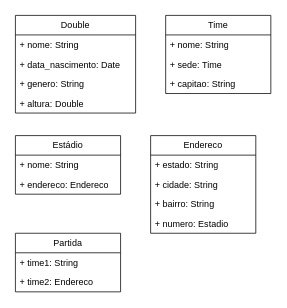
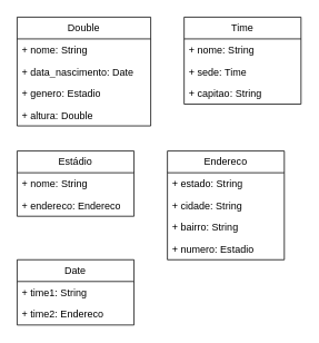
  <mxCell id="0" />
  <mxCell id="1" parent="0" />
  <mxCell id="2" value="Double" style="swimlane;fontStyle=0;childLayout=stackLayout;horizontal=1;startSize=26;fillColor=none;horizontalStack=0;resizeParent=1;resizeParentMax=0;resizeLast=0;collapsible=1;marginBottom=0;whiteSpace=wrap;html=1;" vertex="1" parent="1"><mxGeometry x="20" y="20" width="160" height="130" as="geometry" /></mxCell>
  <mxCell id="3" value="+ nome: String" style="text;strokeColor=none;fillColor=none;align=left;verticalAlign=top;spacingLeft=4;spacingRight=4;overflow=hidden;rotatable=0;points=[[0,0.5],[1,0.5]];portConstraint=eastwest;whiteSpace=wrap;html=1;" vertex="1" parent="2"><mxGeometry y="26" width="160" height="26" as="geometry" /></mxCell>
  <mxCell id="4" value="+ data_nascimento: Date" style="text;strokeColor=none;fillColor=none;align=left;verticalAlign=top;spacingLeft=4;spacingRight=4;overflow=hidden;rotatable=0;points=[[0,0.5],[1,0.5]];portConstraint=eastwest;whiteSpace=wrap;html=1;" vertex="1" parent="2"><mxGeometry y="52" width="160" height="26" as="geometry" /></mxCell>
- <mxCell id="5" value="+ genero: String" style="text;strokeColor=none;fillColor=none;align=left;verticalAlign=top;spacingLeft=4;spacingRight=4;overflow=hidden;rotatable=0;points=[[0,0.5],[1,0.5]];portConstraint=eastwest;whiteSpace=wrap;html=1;" vertex="1" parent="2"><mxGeometry y="78" width="160" height="26" as="geometry" /></mxCell>
+ <mxCell id="5" value="+ genero: Estadio" style="text;strokeColor=none;fillColor=none;align=left;verticalAlign=top;spacingLeft=4;spacingRight=4;overflow=hidden;rotatable=0;points=[[0,0.5],[1,0.5]];portConstraint=eastwest;whiteSpace=wrap;html=1;" vertex="1" parent="2"><mxGeometry y="78" width="160" height="26" as="geometry" /></mxCell>
  <mxCell id="6" value="+ altura: Double" style="text;strokeColor=none;fillColor=none;align=left;verticalAlign=top;spacingLeft=4;spacingRight=4;overflow=hidden;rotatable=0;points=[[0,0.5],[1,0.5]];portConstraint=eastwest;whiteSpace=wrap;html=1;" vertex="1" parent="2"><mxGeometry y="104" width="160" height="26" as="geometry" /></mxCell>
  <mxCell id="7" value="Time" style="swimlane;fontStyle=0;childLayout=stackLayout;horizontal=1;startSize=26;fillColor=none;horizontalStack=0;resizeParent=1;resizeParentMax=0;resizeLast=0;collapsible=1;marginBottom=0;whiteSpace=wrap;html=1;" vertex="1" parent="1"><mxGeometry x="220" y="20" width="140" height="104" as="geometry" /></mxCell>
  <mxCell id="8" value="+ nome: String" style="text;strokeColor=none;fillColor=none;align=left;verticalAlign=top;spacingLeft=4;spacingRight=4;overflow=hidden;rotatable=0;points=[[0,0.5],[1,0.5]];portConstraint=eastwest;whiteSpace=wrap;html=1;" vertex="1" parent="7"><mxGeometry y="26" width="140" height="26" as="geometry" /></mxCell>
  <mxCell id="9" value="+ sede: Time" style="text;strokeColor=none;fillColor=none;align=left;verticalAlign=top;spacingLeft=4;spacingRight=4;overflow=hidden;rotatable=0;points=[[0,0.5],[1,0.5]];portConstraint=eastwest;whiteSpace=wrap;html=1;" vertex="1" parent="7"><mxGeometry y="52" width="140" height="26" as="geometry" /></mxCell>
  <mxCell id="10" value="+ capitao: String" style="text;strokeColor=none;fillColor=none;align=left;verticalAlign=top;spacingLeft=4;spacingRight=4;overflow=hidden;rotatable=0;points=[[0,0.5],[1,0.5]];portConstraint=eastwest;whiteSpace=wrap;html=1;" vertex="1" parent="7"><mxGeometry y="78" width="140" height="26" as="geometry" /></mxCell>
  <mxCell id="11" value="Estádio" style="swimlane;fontStyle=0;childLayout=stackLayout;horizontal=1;startSize=26;fillColor=none;horizontalStack=0;resizeParent=1;resizeParentMax=0;resizeLast=0;collapsible=1;marginBottom=0;whiteSpace=wrap;html=1;" vertex="1" parent="1"><mxGeometry x="20" y="180" width="140" height="78" as="geometry" /></mxCell>
  <mxCell id="12" value="+ nome: String" style="text;strokeColor=none;fillColor=none;align=left;verticalAlign=top;spacingLeft=4;spacingRight=4;overflow=hidden;rotatable=0;points=[[0,0.5],[1,0.5]];portConstraint=eastwest;whiteSpace=wrap;html=1;" vertex="1" parent="11"><mxGeometry y="26" width="140" height="26" as="geometry" /></mxCell>
  <mxCell id="13" value="+ endereco: Endereco" style="text;strokeColor=none;fillColor=none;align=left;verticalAlign=top;spacingLeft=4;spacingRight=4;overflow=hidden;rotatable=0;points=[[0,0.5],[1,0.5]];portConstraint=eastwest;whiteSpace=wrap;html=1;" vertex="1" parent="11"><mxGeometry y="52" width="140" height="26" as="geometry" /></mxCell>
  <mxCell id="14" value="Endereco" style="swimlane;fontStyle=0;childLayout=stackLayout;horizontal=1;startSize=26;fillColor=none;horizontalStack=0;resizeParent=1;resizeParentMax=0;resizeLast=0;collapsible=1;marginBottom=0;whiteSpace=wrap;html=1;" vertex="1" parent="1"><mxGeometry x="200" y="180" width="140" height="130" as="geometry" /></mxCell>
  <mxCell id="15" value="+ estado: String" style="text;strokeColor=none;fillColor=none;align=left;verticalAlign=top;spacingLeft=4;spacingRight=4;overflow=hidden;rotatable=0;points=[[0,0.5],[1,0.5]];portConstraint=eastwest;whiteSpace=wrap;html=1;" vertex="1" parent="14"><mxGeometry y="26" width="140" height="26" as="geometry" /></mxCell>
  <mxCell id="16" value="+ cidade: String" style="text;strokeColor=none;fillColor=none;align=left;verticalAlign=top;spacingLeft=4;spacingRight=4;overflow=hidden;rotatable=0;points=[[0,0.5],[1,0.5]];portConstraint=eastwest;whiteSpace=wrap;html=1;" vertex="1" parent="14"><mxGeometry y="52" width="140" height="26" as="geometry" /></mxCell>
  <mxCell id="17" value="+ bairro: String" style="text;strokeColor=none;fillColor=none;align=left;verticalAlign=top;spacingLeft=4;spacingRight=4;overflow=hidden;rotatable=0;points=[[0,0.5],[1,0.5]];portConstraint=eastwest;whiteSpace=wrap;html=1;" vertex="1" parent="14"><mxGeometry y="78" width="140" height="26" as="geometry" /></mxCell>
  <mxCell id="18" value="+ numero: Estadio" style="text;strokeColor=none;fillColor=none;align=left;verticalAlign=top;spacingLeft=4;spacingRight=4;overflow=hidden;rotatable=0;points=[[0,0.5],[1,0.5]];portConstraint=eastwest;whiteSpace=wrap;html=1;" vertex="1" parent="14"><mxGeometry y="104" width="140" height="26" as="geometry" /></mxCell>
- <mxCell id="19" value="Partida" style="swimlane;fontStyle=0;childLayout=stackLayout;horizontal=1;startSize=26;fillColor=none;horizontalStack=0;resizeParent=1;resizeParentMax=0;resizeLast=0;collapsible=1;marginBottom=0;whiteSpace=wrap;html=1;" vertex="1" parent="1"><mxGeometry x="20" y="310" width="140" height="78" as="geometry" /></mxCell>
+ <mxCell id="19" value="Date" style="swimlane;fontStyle=0;childLayout=stackLayout;horizontal=1;startSize=26;fillColor=none;horizontalStack=0;resizeParent=1;resizeParentMax=0;resizeLast=0;collapsible=1;marginBottom=0;whiteSpace=wrap;html=1;" vertex="1" parent="1"><mxGeometry x="20" y="310" width="140" height="78" as="geometry" /></mxCell>
  <mxCell id="20" value="+ time1: String" style="text;strokeColor=none;fillColor=none;align=left;verticalAlign=top;spacingLeft=4;spacingRight=4;overflow=hidden;rotatable=0;points=[[0,0.5],[1,0.5]];portConstraint=eastwest;whiteSpace=wrap;html=1;" vertex="1" parent="19"><mxGeometry y="26" width="140" height="26" as="geometry" /></mxCell>
  <mxCell id="21" value="+ time2: Endereco" style="text;strokeColor=none;fillColor=none;align=left;verticalAlign=top;spacingLeft=4;spacingRight=4;overflow=hidden;rotatable=0;points=[[0,0.5],[1,0.5]];portConstraint=eastwest;whiteSpace=wrap;html=1;" vertex="1" parent="19"><mxGeometry y="52" width="140" height="26" as="geometry" /></mxCell>
